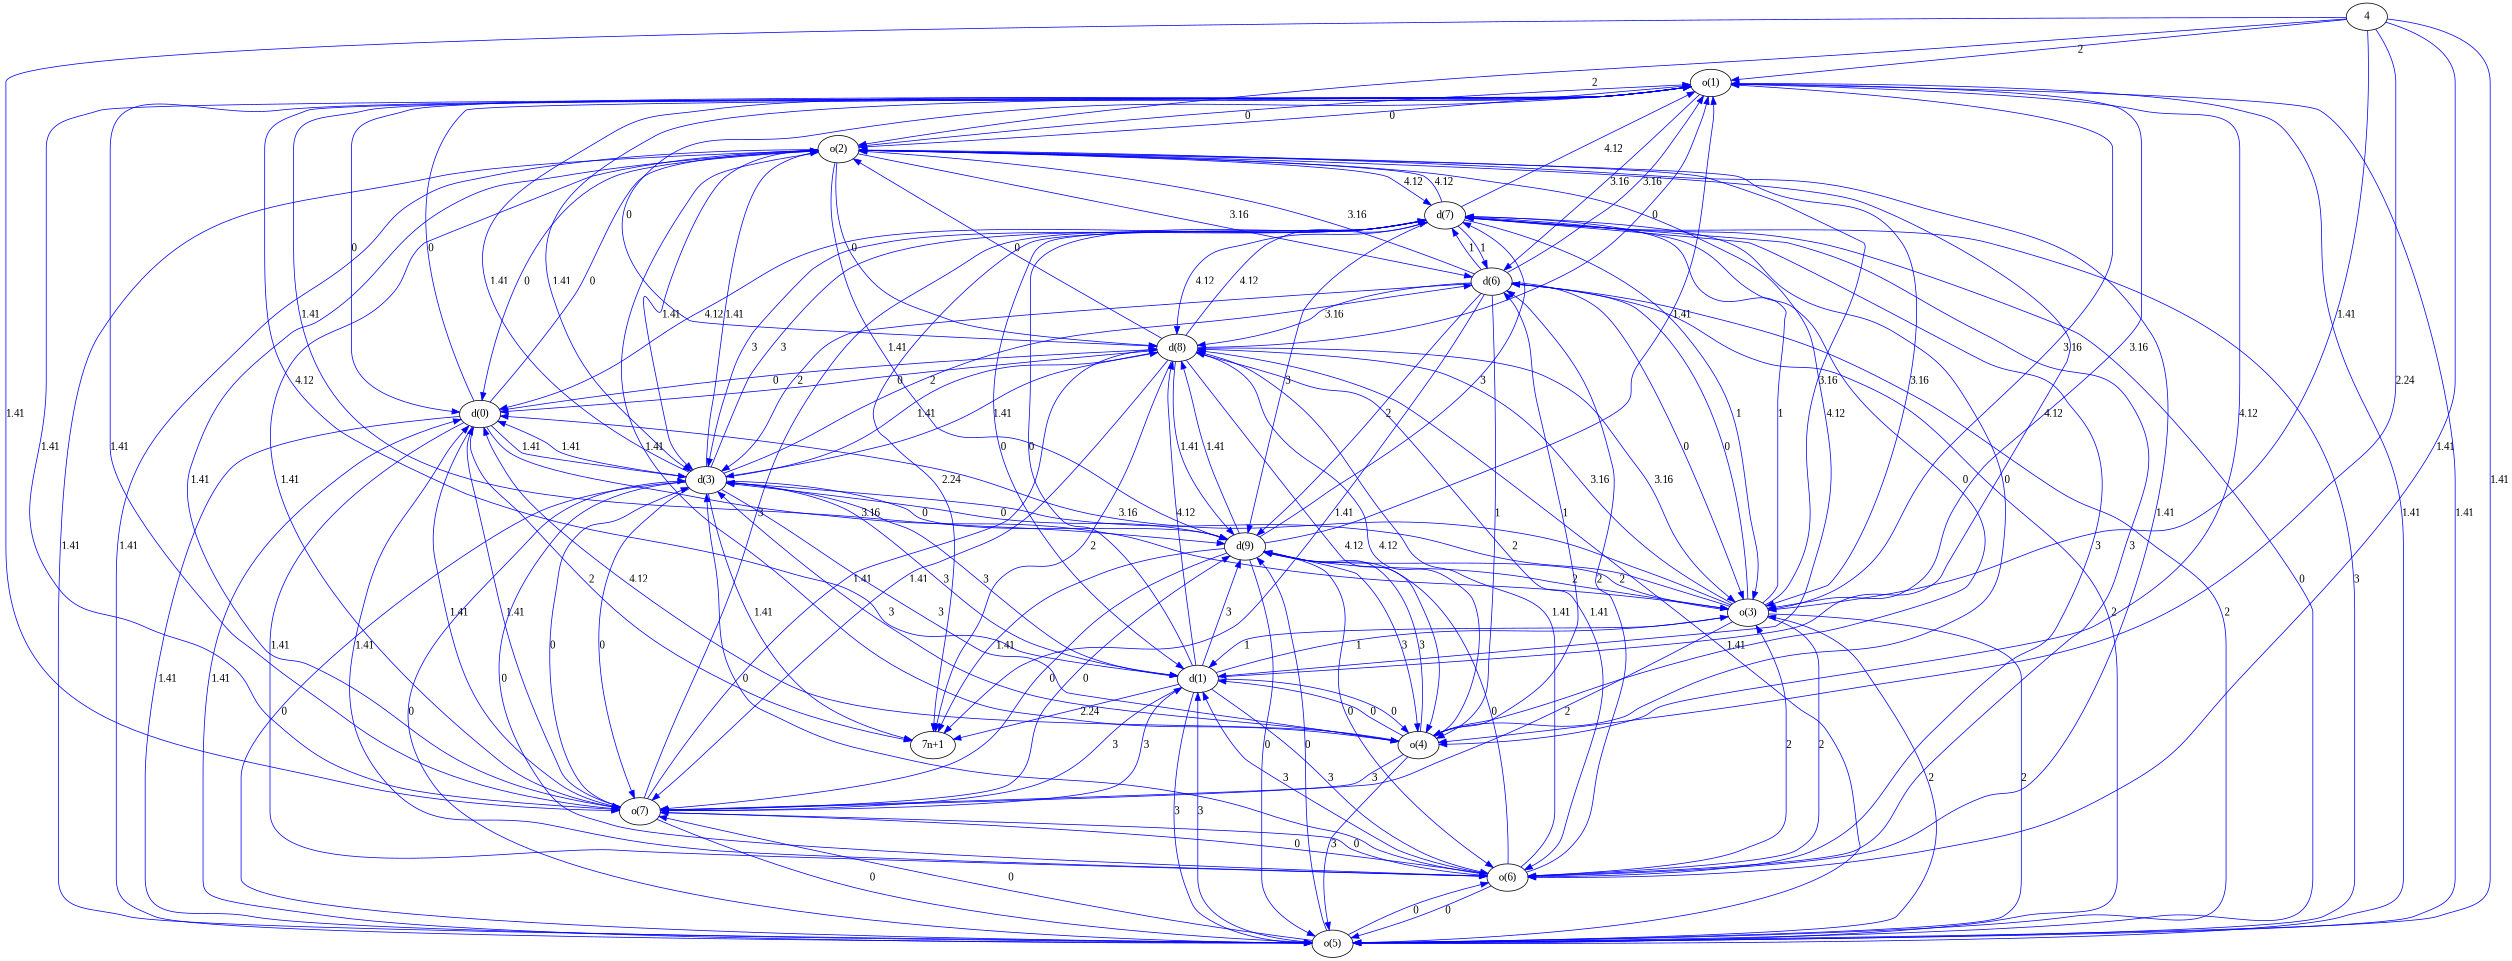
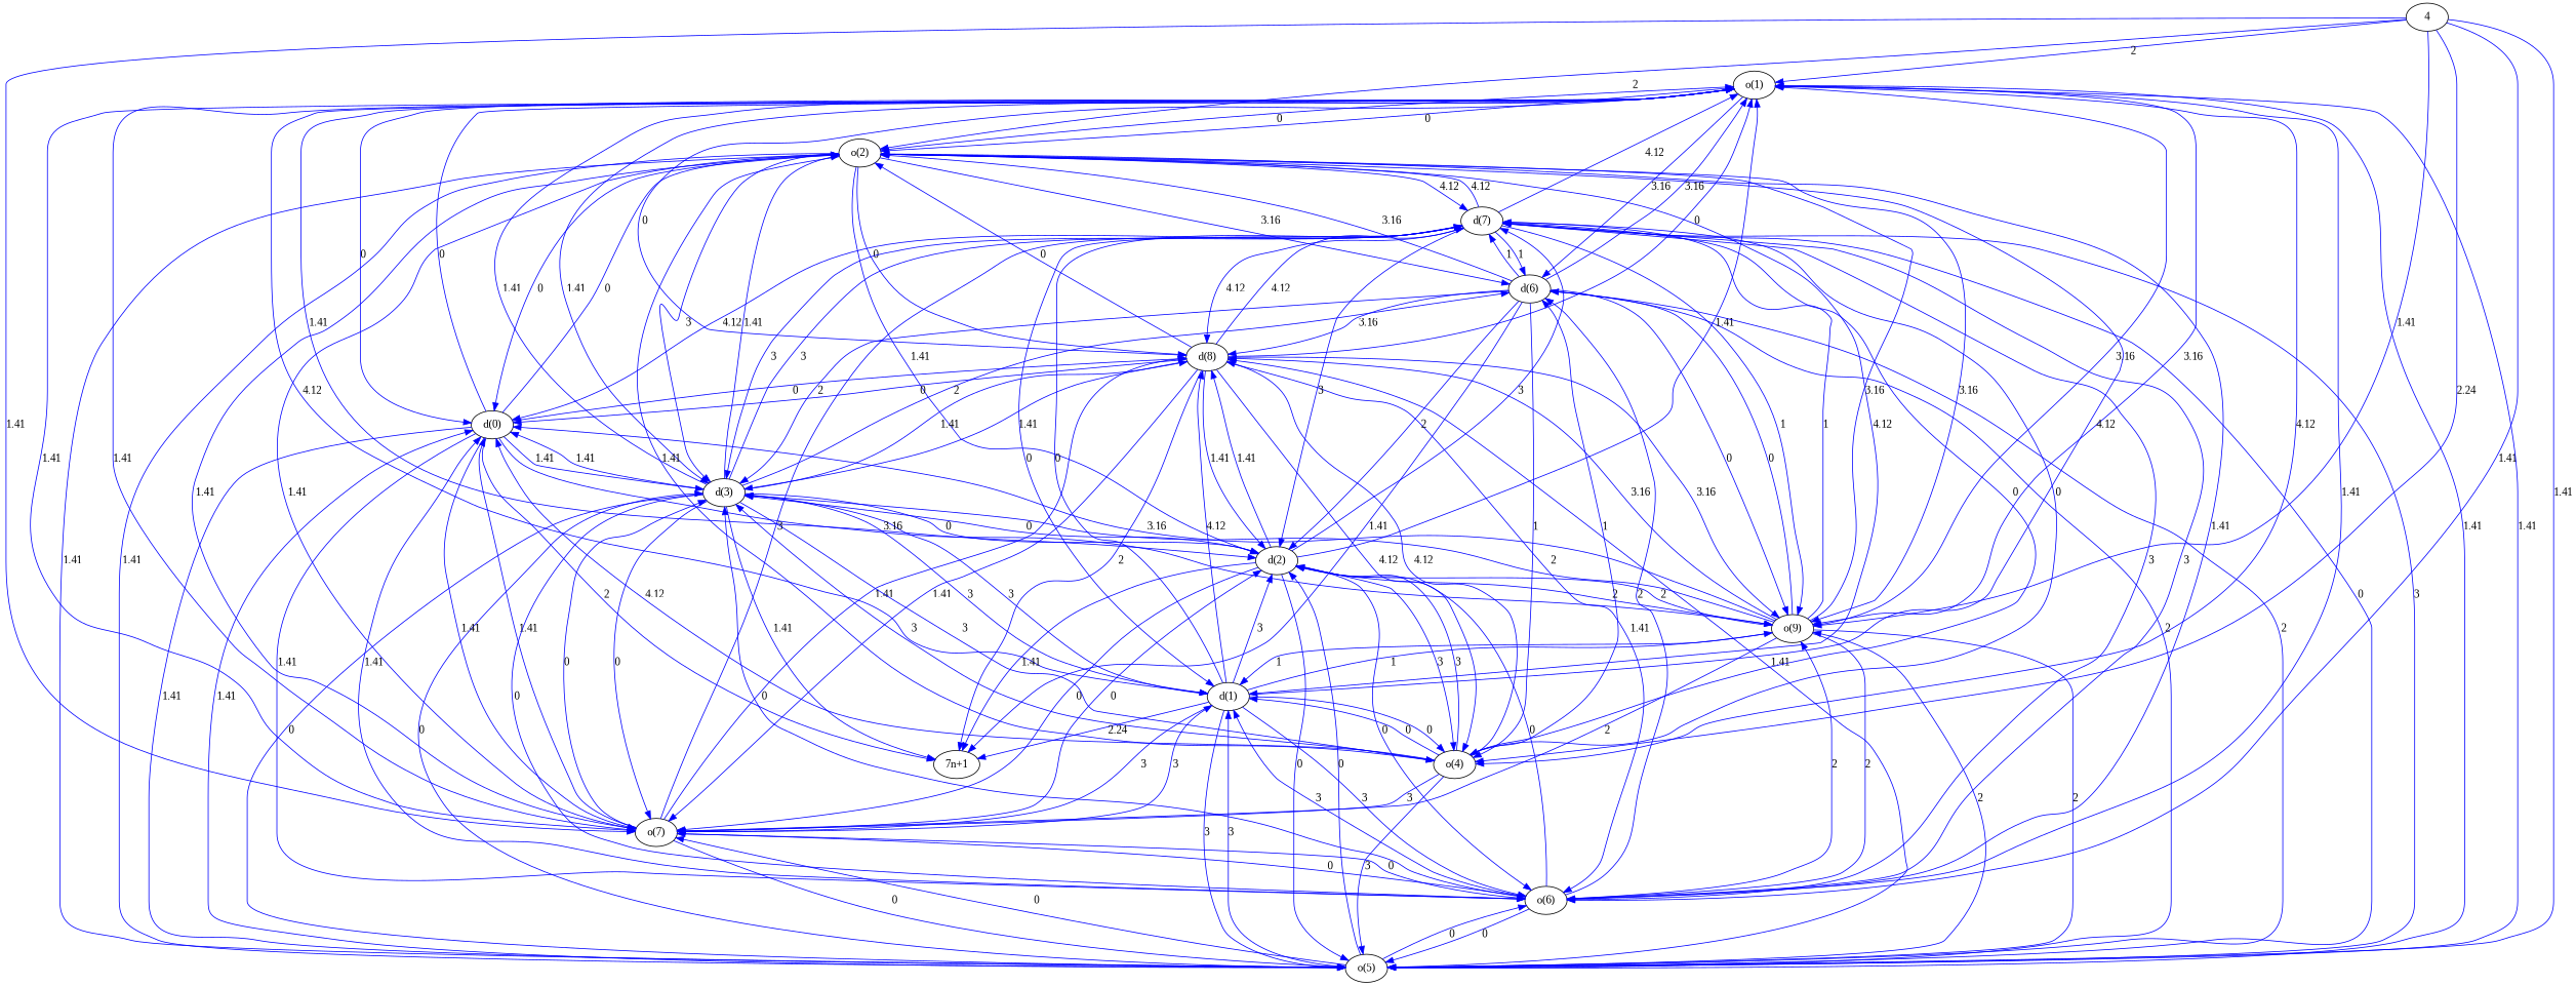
  digraph {
    fontname="Liberation Serif"
    node [fontname="Liberation Serif"]
    edge [color=blue fontname="Liberation Serif"]
    n1 [label=4]
    n2 [label="o(1)"]
    n3 [label="o(2)"]
-   n4 [label="o(3)"]
+   n4 [label="o(9)"]
    n5 [label="o(4)"]
    n6 [label="o(5)"]
    n7 [label="o(6)"]
    n8 [label="o(7)"]
    n9 [label="d(1)"]
-   n10 [label="d(9)"]
+   n10 [label="d(2)"]
    n11 [label="d(3)"]
    n12 [label="d(0)"]
    n13 [label="d(8)"]
    n14 [label="d(6)"]
    n15 [label="d(7)"]
    n16 [label="7n+1"]
    n1 -> n2 [label=2]
    n1 -> n3 [label=2]
    n1 -> n4 [label=1.41]
    n1 -> n5 [label=2.24]
    n1 -> n6 [label=1.41]
    n1 -> n7 [label=1.41]
    n1 -> n8 [label=1.41]
    n2 -> n3 [label=0]
    n2 -> n4 [label=3.16]
    n2 -> n5 [label=4.12]
    n2 -> n6 [label=1.41]
    n2 -> n8 [label=1.41]
    n2 -> n9 [label=4.12]
    n2 -> n10 [label=1.41]
    n2 -> n11 [label=1.41]
    n2 -> n12 [label=0]
    n2 -> n13 [label=0]
    n2 -> n14 [label=3.16]
    n3 -> n2 [label=0]
    n3 -> n4 [label=3.16]
    n3 -> n5 [label=1.41]
    n3 -> n6 [label=1.41]
    n3 -> n8 [label=1.41]
    n3 -> n9 [label=4.12]
    n3 -> n10 [label=1.41]
-   n3 -> n11 [label=1.41]
+   n3 -> n11 [label=3]
    n3 -> n12 [label=0]
    n3 -> n13 [label=0]
    n3 -> n14 [label=3.16]
    n3 -> n15 [label=4.12]
    n4 -> n2 [label=3.16]
    n4 -> n3 [label=3.16]
    n4 -> n6 [label=2]
    n4 -> n7 [label=2]
    n4 -> n8 [label=2]
    n4 -> n9 [label=1]
    n4 -> n10 [label=2]
    n4 -> n11 [label=2]
    n4 -> n12 [label=3.16]
    n4 -> n13 [label=3.16]
    n4 -> n14 [label=0]
    n4 -> n15 [label=1]
    n5 -> n6 [label=3]
    n5 -> n8 [label=3]
    n5 -> n9 [label=0]
    n5 -> n10 [label=3]
    n5 -> n11 [label=3]
    n5 -> n12 [label=4.12]
    n5 -> n13 [label=4.12]
    n5 -> n14 [label=1]
    n5 -> n15 [label=0]
    n6 -> n2 [label=1.41]
    n6 -> n3 [label=1.41]
    n6 -> n4 [label=2]
    n6 -> n7 [label=0]
    n6 -> n8 [label=0]
    n6 -> n9 [label=3]
    n6 -> n10 [label=0]
    n6 -> n11 [label=0]
    n6 -> n12 [label=1.41]
    n6 -> n13 [label=1.41]
    n6 -> n14 [label=2]
    n6 -> n15 [label=3]
    n7 -> n3 [label=1.41]
    n7 -> n4 [label=2]
    n7 -> n6 [label=0]
    n7 -> n8 [label=0]
    n7 -> n9 [label=3]
    n7 -> n10 [label=0]
    n7 -> n11 [label=0]
    n7 -> n12 [label=1.41]
-   n7 -> n13 [label=1.41]
+   n7 -> n2 [label=1.41]
    n7 -> n14 [label=2]
    n7 -> n15 [label=3]
    n8 -> n2 [label=1.41]
    n8 -> n3 [label=1.41]
    n8 -> n6 [label=0]
    n8 -> n7 [label=0]
    n8 -> n9 [label=3]
    n8 -> n10 [label=0]
    n8 -> n11 [label=0]
    n8 -> n12 [label=1.41]
    n8 -> n13 [label=1.41]
    n8 -> n15 [label=3]
    n9 -> n3 [label=4.12]
    n9 -> n4 [label=1]
    n9 -> n5 [label=0]
    n9 -> n6 [label=3]
    n9 -> n7 [label=3]
    n9 -> n8 [label=3]
    n9 -> n10 [label=3]
    n9 -> n11 [label=3]
    n9 -> n13 [label=4.12]
    n9 -> n15 [label=0]
    n9 -> n16 [label=2.24]
    n10 -> n2 [label=1.41]
    n10 -> n4 [label=2]
    n10 -> n5 [label=3]
    n10 -> n6 [label=0]
    n10 -> n7 [label=0]
    n10 -> n8 [label=0]
    n10 -> n11 [label=0]
    n10 -> n13 [label=1.41]
    n10 -> n15 [label=3]
    n10 -> n16 [label=1.41]
    n11 -> n2 [label=1.41]
    n11 -> n3 [label=1.41]
    n11 -> n5 [label=3]
    n11 -> n6 [label=0]
    n11 -> n7 [label=0]
    n11 -> n8 [label=0]
    n11 -> n9 [label=3]
    n11 -> n10 [label=0]
    n11 -> n12 [label=1.41]
    n11 -> n13 [label=1.41]
    n11 -> n14 [label=2]
    n11 -> n15 [label=3]
    n11 -> n16 [label=1.41]
    n12 -> n2 [label=0]
    n12 -> n3 [label=0]
    n12 -> n4 [label=3.16]
    n12 -> n6 [label=1.41]
    n12 -> n7 [label=1.41]
    n12 -> n8 [label=1.41]
    n12 -> n11 [label=1.41]
    n12 -> n13 [label=0]
    n12 -> n16 [label=2]
    n13 -> n2 [label=0]
    n13 -> n3 [label=0]
    n13 -> n4 [label=3.16]
    n13 -> n5 [label=4.12]
    n13 -> n7 [label=1.41]
    n13 -> n8 [label=1.41]
    n13 -> n10 [label=1.41]
    n13 -> n11 [label=1.41]
    n13 -> n12 [label=0]
    n13 -> n15 [label=4.12]
    n13 -> n16 [label=2]
    n14 -> n2 [label=3.16]
    n14 -> n3 [label=3.16]
    n14 -> n4 [label=0]
    n14 -> n5 [label=1]
    n14 -> n6 [label=2]
    n14 -> n10 [label=2]
    n14 -> n11 [label=2]
    n14 -> n13 [label=3.16]
    n14 -> n15 [label=1]
    n14 -> n16 [label=1.41]
    n15 -> n2 [label=4.12]
    n15 -> n3 [label=4.12]
    n15 -> n4 [label=1]
    n15 -> n5 [label=0]
    n15 -> n6 [label=0]
    n15 -> n7 [label=3]
    n15 -> n9 [label=0]
    n15 -> n10 [label=3]
    n15 -> n11 [label=3]
    n15 -> n12 [label=4.12]
    n15 -> n13 [label=4.12]
    n15 -> n14 [label=1]
-   n15 -> n16 [label=2.24]
  }
